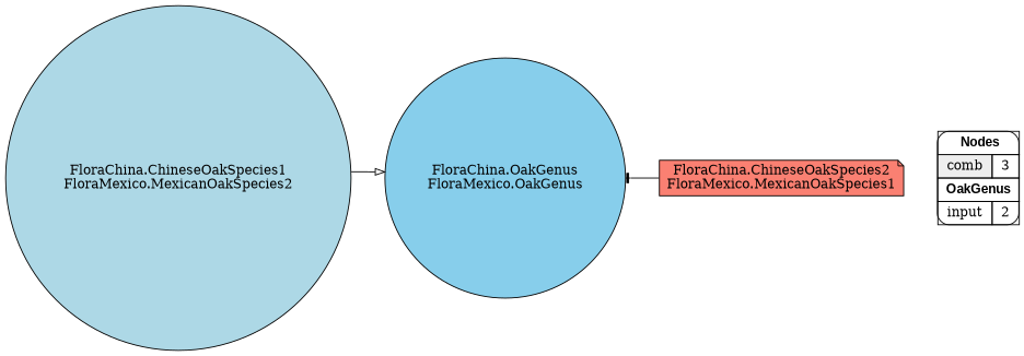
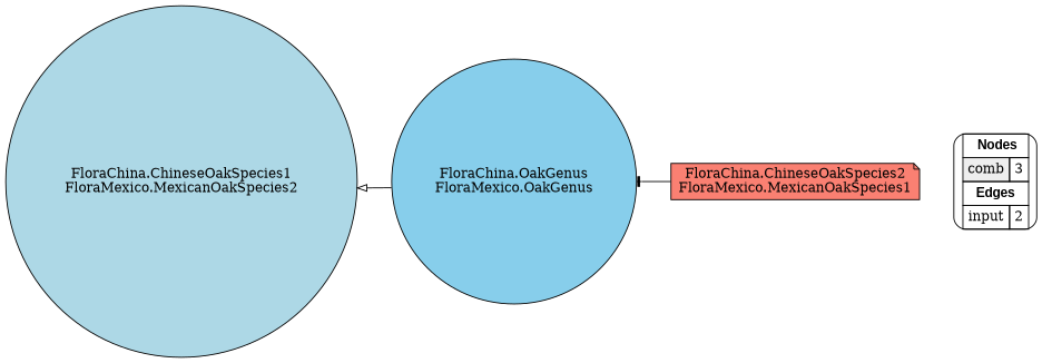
  digraph {
    rankdir=RL
    node [shape=circle style="filled,rounded"]
    edge [color="#000000" constraint=true penwidth=1 style=solid]
-   n1 [fillcolor=white label=<   <TABLE BORDER="0" CELLBORDER="1" CELLSPACING="0" CELLPADDING="4">  <TR> <TD COLSPAN="2"><font face="Arial Black"> Nodes</font></TD> </TR>  <TR>   <TD bgcolor="#EEEEEE">comb</TD>   <TD>3</TD>   </TR>  <TR> <TD COLSPAN="2"><font face = "Arial Black"> OakGenus </font></TD> </TR>  <TR>   <TD><font color ="#000000">input</font></TD>   <TD>2</TD>   </TR>  </TABLE>   > margin=0 shape=box]
+   n1 [fillcolor=white label=<   <TABLE BORDER="0" CELLBORDER="1" CELLSPACING="0" CELLPADDING="4">  <TR> <TD COLSPAN="2"><font face="Arial Black"> Nodes</font></TD> </TR>  <TR>   <TD bgcolor="#EEEEEE">comb</TD>   <TD>3</TD>   </TR>  <TR> <TD COLSPAN="2"><font face = "Arial Black"> Edges </font></TD> </TR>  <TR>   <TD><font color ="#000000">input</font></TD>   <TD>2</TD>   </TR>  </TABLE>   > margin=0 shape=box]
    "FloraChina.ChineseOakSpecies2\nFloraMexico.MexicanOakSpecies1" [fillcolor=salmon shape=note]
    "FloraChina.OakGenus\nFloraMexico.OakGenus" [fillcolor=skyblue]
    "FloraChina.ChineseOakSpecies1\nFloraMexico.MexicanOakSpecies2" [fillcolor=lightblue]
    subgraph sub_1 {
      rank=source
      n1
    }
    "FloraChina.ChineseOakSpecies2\nFloraMexico.MexicanOakSpecies1" -> "FloraChina.OakGenus\nFloraMexico.OakGenus" [arrowhead=tee]
-   "FloraChina.ChineseOakSpecies1\nFloraMexico.MexicanOakSpecies2" -> "FloraChina.OakGenus\nFloraMexico.OakGenus" [arrowhead=onormal]
+   "FloraChina.OakGenus\nFloraMexico.OakGenus" -> "FloraChina.ChineseOakSpecies1\nFloraMexico.MexicanOakSpecies2" [arrowhead=onormal]
  }
